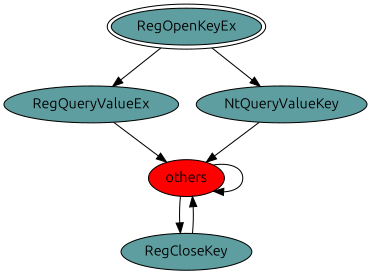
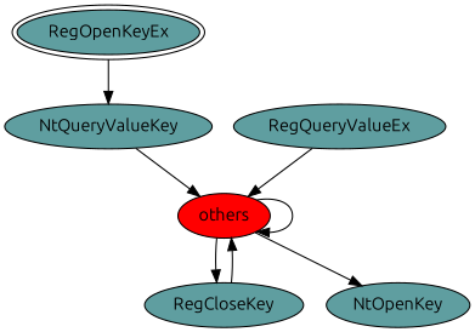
  digraph {
    fontname=Ubuntu
    node [fillcolor=cadetblue fontname=Ubuntu style=filled]
    edge [fontname=Ubuntu]
    n1 [label=RegOpenKeyEx peripheries=2]
    n2 [label=RegQueryValueEx]
    n3 [label=NtQueryValueKey]
    n4 [fillcolor=red label=others]
    n5 [label=RegCloseKey]
-   n1 -> n2
+   n6 [label=NtOpenKey]
    n1 -> n3
    n2 -> n4
    n3 -> n4
    n4 -> n4
    n4 -> n5
+   n4 -> n6
    n5 -> n4
  }
